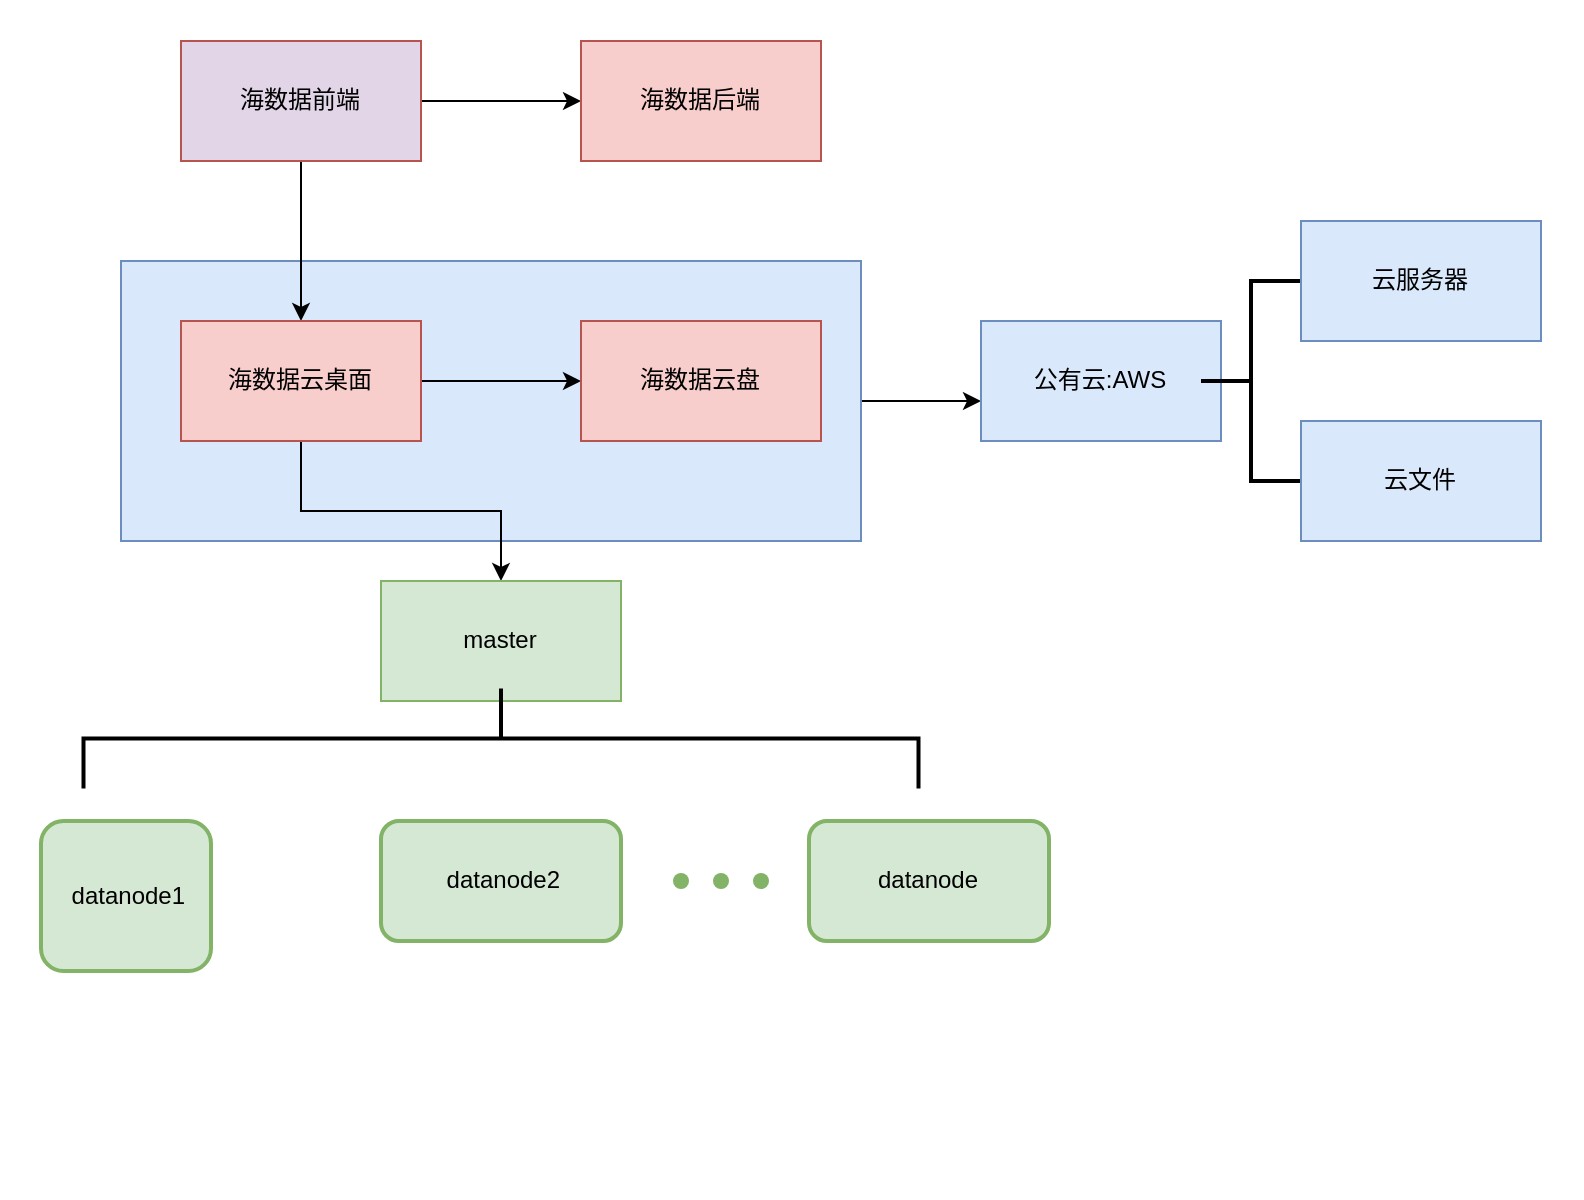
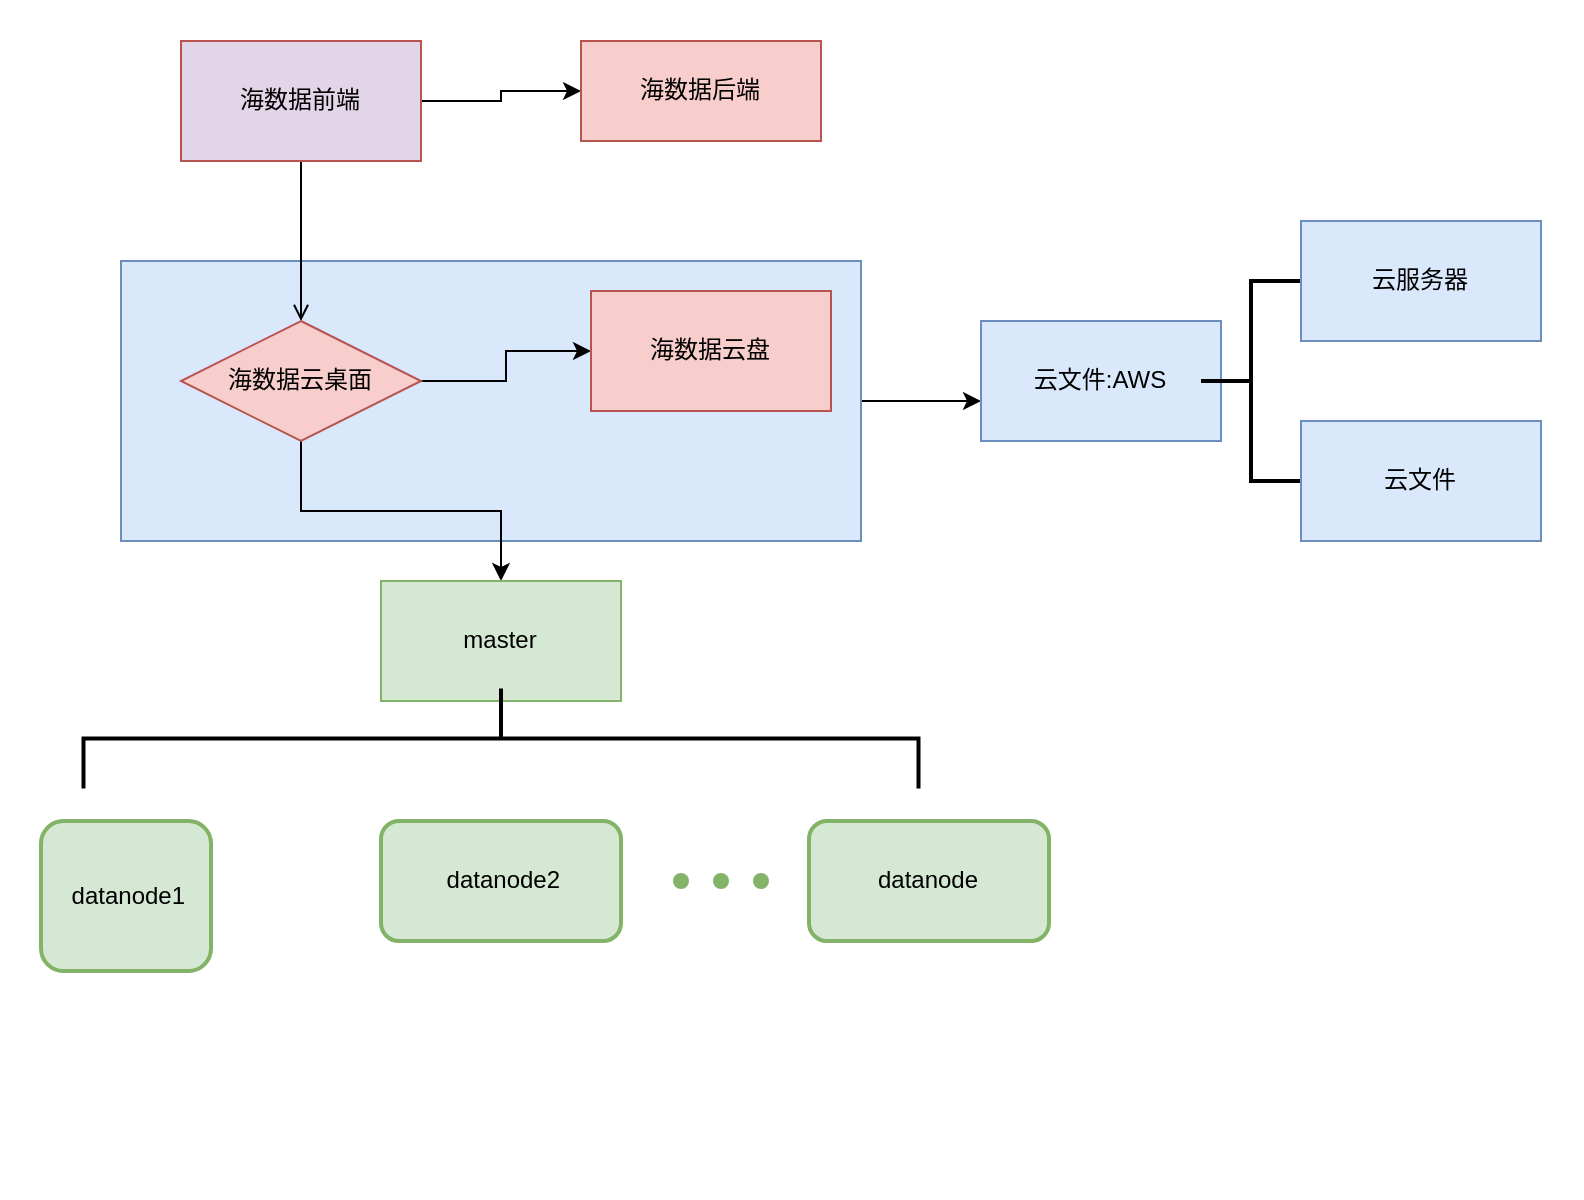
  <mxCell id="0" />
  <mxCell id="1" parent="0" />
  <mxCell id="2" value="" style="edgeStyle=orthogonalEdgeStyle;rounded=0;orthogonalLoop=1;jettySize=auto;html=1;" parent="1" source="3" target="12" edge="1"><mxGeometry relative="1" as="geometry"><Array as="points"><mxPoint x="480" y="200" /><mxPoint x="480" y="200" /></Array></mxGeometry></mxCell>
  <mxCell id="3" value="" style="rounded=0;whiteSpace=wrap;html=1;fillColor=#dae8fc;strokeColor=#6c8ebf;" parent="1" vertex="1"><mxGeometry x="60" y="130" width="370" height="140" as="geometry" /></mxCell>
  <mxCell id="4" value="" style="edgeStyle=orthogonalEdgeStyle;rounded=0;orthogonalLoop=1;jettySize=auto;html=1;" parent="1" source="6" target="7" edge="1"><mxGeometry relative="1" as="geometry" /></mxCell>
- <mxCell id="5" value="" style="edgeStyle=orthogonalEdgeStyle;rounded=0;orthogonalLoop=1;jettySize=auto;html=1;" parent="1" source="6" target="10" edge="1"><mxGeometry relative="1" as="geometry" /></mxCell>
+ <mxCell id="5" value="" style="edgeStyle=orthogonalEdgeStyle;rounded=0;orthogonalLoop=1;jettySize=auto;html=1;endArrow=open;" parent="1" source="6" target="10" edge="1"><mxGeometry relative="1" as="geometry" /></mxCell>
  <mxCell id="6" value="海数据前端" style="rounded=0;whiteSpace=wrap;html=1;fillColor=#e1d5e7;strokeColor=#b85450;" parent="1" vertex="1"><mxGeometry x="90" y="20" width="120" height="60" as="geometry" /></mxCell>
- <mxCell id="7" value="海数据后端" style="rounded=0;whiteSpace=wrap;html=1;fillColor=#f8cecc;strokeColor=#b85450;" parent="1" vertex="1"><mxGeometry x="290" y="20" width="120" height="60" as="geometry" /></mxCell>
+ <mxCell id="7" value="海数据后端" style="rounded=0;whiteSpace=wrap;html=1;fillColor=#f8cecc;strokeColor=#b85450;" parent="1" vertex="1"><mxGeometry x="290" y="20" width="120" height="50" as="geometry" /></mxCell>
  <mxCell id="8" value="" style="edgeStyle=orthogonalEdgeStyle;rounded=0;orthogonalLoop=1;jettySize=auto;html=1;" parent="1" source="10" target="11" edge="1"><mxGeometry relative="1" as="geometry" /></mxCell>
  <mxCell id="9" value="" style="edgeStyle=orthogonalEdgeStyle;rounded=0;orthogonalLoop=1;jettySize=auto;html=1;" parent="1" source="10" target="15" edge="1"><mxGeometry relative="1" as="geometry" /></mxCell>
- <mxCell id="10" value="海数据云桌面" style="rounded=0;whiteSpace=wrap;html=1;fillColor=#f8cecc;strokeColor=#b85450;" parent="1" vertex="1"><mxGeometry x="90" y="160" width="120" height="60" as="geometry" /></mxCell>
- <mxCell id="11" value="海数据云盘" style="whiteSpace=wrap;html=1;fillColor=#f8cecc;strokeColor=#b85450;rounded=0;" parent="1" vertex="1"><mxGeometry x="290" y="160" width="120" height="60" as="geometry" /></mxCell>
- <mxCell id="12" value="公有云:AWS" style="whiteSpace=wrap;html=1;fillColor=#dae8fc;strokeColor=#6c8ebf;rounded=0;" parent="1" vertex="1"><mxGeometry x="490" y="160" width="120" height="60" as="geometry" /></mxCell>
+ <mxCell id="10" value="海数据云桌面" style="rhombus;whiteSpace=wrap;html=1;fillColor=#f8cecc;strokeColor=#b85450;" parent="1" vertex="1"><mxGeometry x="90" y="160" width="120" height="60" as="geometry" /></mxCell>
+ <mxCell id="11" value="海数据云盘" style="whiteSpace=wrap;html=1;fillColor=#f8cecc;strokeColor=#b85450;rounded=0;" parent="1" vertex="1"><mxGeometry x="295" y="145" width="120" height="60" as="geometry" /></mxCell>
+ <mxCell id="12" value="云文件:AWS" style="whiteSpace=wrap;html=1;fillColor=#dae8fc;strokeColor=#6c8ebf;rounded=0;" parent="1" vertex="1"><mxGeometry x="490" y="160" width="120" height="60" as="geometry" /></mxCell>
  <mxCell id="13" value="" style="strokeWidth=2;html=1;shape=mxgraph.flowchart.annotation_2;align=left;labelPosition=right;pointerEvents=1;" parent="1" vertex="1"><mxGeometry x="600" y="140" width="50" height="100" as="geometry" /></mxCell>
  <mxCell id="14" value="云服务器" style="rounded=0;whiteSpace=wrap;html=1;fillColor=#dae8fc;strokeColor=#6c8ebf;" parent="1" vertex="1"><mxGeometry x="650" y="110" width="120" height="60" as="geometry" /></mxCell>
  <mxCell id="15" value="master" style="whiteSpace=wrap;html=1;fillColor=#d5e8d4;strokeColor=#82b366;rounded=0;" parent="1" vertex="1"><mxGeometry x="190" y="290" width="120" height="60" as="geometry" /></mxCell>
  <mxCell id="16" value="" style="strokeWidth=2;html=1;shape=mxgraph.flowchart.annotation_2;align=left;labelPosition=right;pointerEvents=1;rotation=90;" parent="1" vertex="1"><mxGeometry x="225" y="160" width="50" height="417.5" as="geometry" /></mxCell>
  <mxCell id="17" value="&lt;span style=&quot;white-space: pre;&quot;&gt; &lt;/span&gt;datanode1" style="rounded=1;whiteSpace=wrap;html=1;align=center;strokeWidth=2;fillColor=#d5e8d4;strokeColor=#82b366;" parent="1" vertex="1"><mxGeometry x="20" y="410" width="85" height="75" as="geometry" /></mxCell>
  <mxCell id="18" value="云文件" style="rounded=0;whiteSpace=wrap;html=1;fillColor=#dae8fc;strokeColor=#6c8ebf;" parent="1" vertex="1"><mxGeometry x="650" y="210" width="120" height="60" as="geometry" /></mxCell>
  <mxCell id="19" value="&lt;span style=&quot;white-space: pre;&quot;&gt; &lt;/span&gt;datanode2" style="rounded=1;whiteSpace=wrap;html=1;align=center;strokeWidth=2;fillColor=#d5e8d4;strokeColor=#82b366;" parent="1" vertex="1"><mxGeometry x="190" y="410" width="120" height="60" as="geometry" /></mxCell>
  <mxCell id="20" value="" style="shape=waypoint;sketch=0;size=6;pointerEvents=1;points=[];fillColor=#d5e8d4;resizable=0;rotatable=0;perimeter=centerPerimeter;snapToPoint=1;align=left;strokeColor=#82b366;rounded=1;strokeWidth=2;" parent="1" vertex="1"><mxGeometry x="330" y="430" width="20" height="20" as="geometry" /></mxCell>
  <mxCell id="21" value="" style="shape=waypoint;sketch=0;size=6;pointerEvents=1;points=[];fillColor=#d5e8d4;resizable=0;rotatable=0;perimeter=centerPerimeter;snapToPoint=1;align=left;strokeColor=#82b366;rounded=1;strokeWidth=2;" parent="1" vertex="1"><mxGeometry x="350" y="430" width="20" height="20" as="geometry" /></mxCell>
  <mxCell id="22" value="" style="shape=waypoint;sketch=0;size=6;pointerEvents=1;points=[];fillColor=#d5e8d4;resizable=0;rotatable=0;perimeter=centerPerimeter;snapToPoint=1;align=left;strokeColor=#82b366;rounded=1;strokeWidth=2;" parent="1" vertex="1"><mxGeometry x="370" y="430" width="20" height="20" as="geometry" /></mxCell>
  <mxCell id="23" value="datanode" style="whiteSpace=wrap;html=1;align=center;fillColor=#d5e8d4;strokeColor=#82b366;sketch=0;rounded=1;strokeWidth=2;" parent="1" vertex="1"><mxGeometry x="404" y="410" width="120" height="60" as="geometry" /></mxCell>
